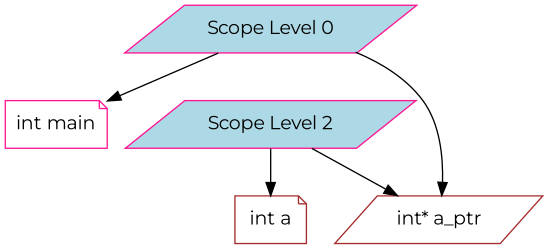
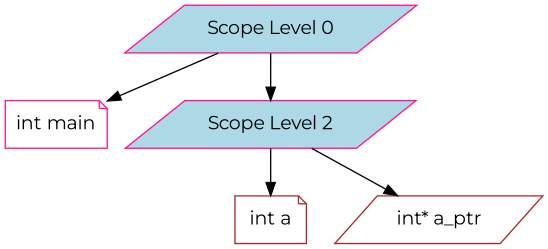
  digraph {
    fontname=Montserrat
    node [color=deeppink fillcolor=white fontname=Montserrat shape=parallelogram style=filled]
    edge [color=black fontname=Montserrat]
    n1 [fillcolor=lightblue label="Scope Level 0"]
    n2 [label="int main" shape=note]
    n3 [fillcolor=lightblue label="Scope Level 2"]
    n4 [color=brown label="int a" shape=note]
    n5 [color=brown label="int* a_ptr"]
    n1 -> n2
-   n1 -> n5 [color=""]
+   n1 -> n3 [color=""]
    n3 -> n4
    n3 -> n5
  }
